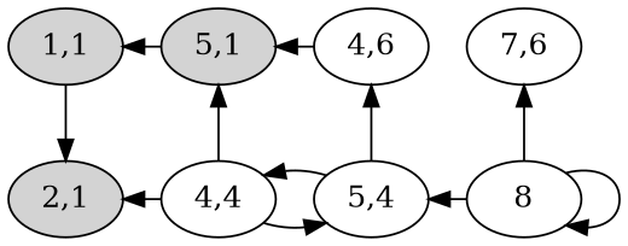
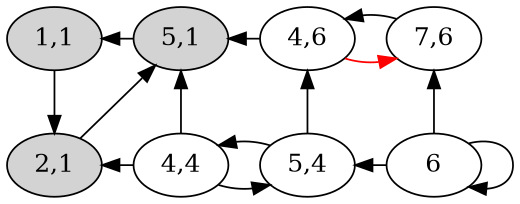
  digraph {
    n1 [label="1,1" style=filled]
    n2 [label="5,1" style=filled]
    n3 [label="4,6"]
    n4 [label="7,6"]
    n5 [label="2,1" style=filled]
    n6 [label="4,4"]
    n7 [label="5,4"]
-   8
+   8 [label=6]
    subgraph sub_1 {
      rank=same
      n1
      n2
      n3
      n4
    }
    subgraph sub_2 {
      rank=same
      n5
      n6
      n7
      8
    }
    n1 -> n2 [dir=back]
    n1 -> n5
    n2 -> n3 [dir=back]
+   n3 -> n4 [color=red]
+   n4 -> n3
+   n5 -> n2
    n5 -> n6 [dir=back]
    n6 -> n2
    n6 -> n7
    n7 -> n3
    n7 -> n6
    n7 -> 8 [dir=back]
    8 -> n4
    8 -> 8
  }
